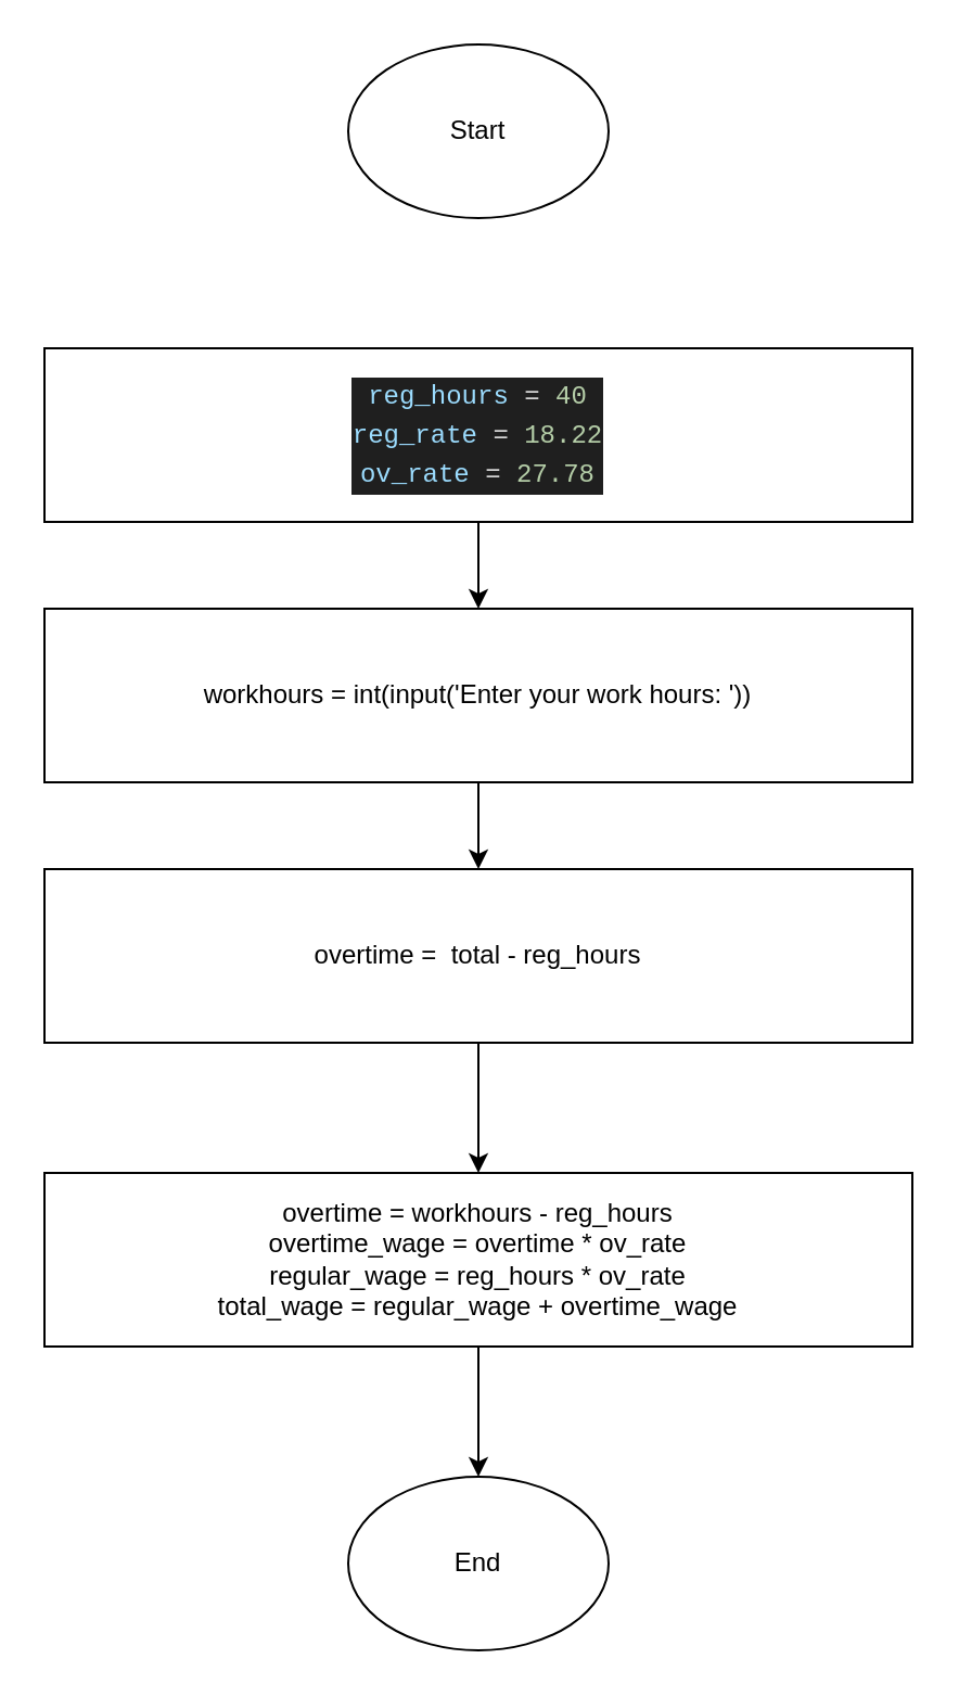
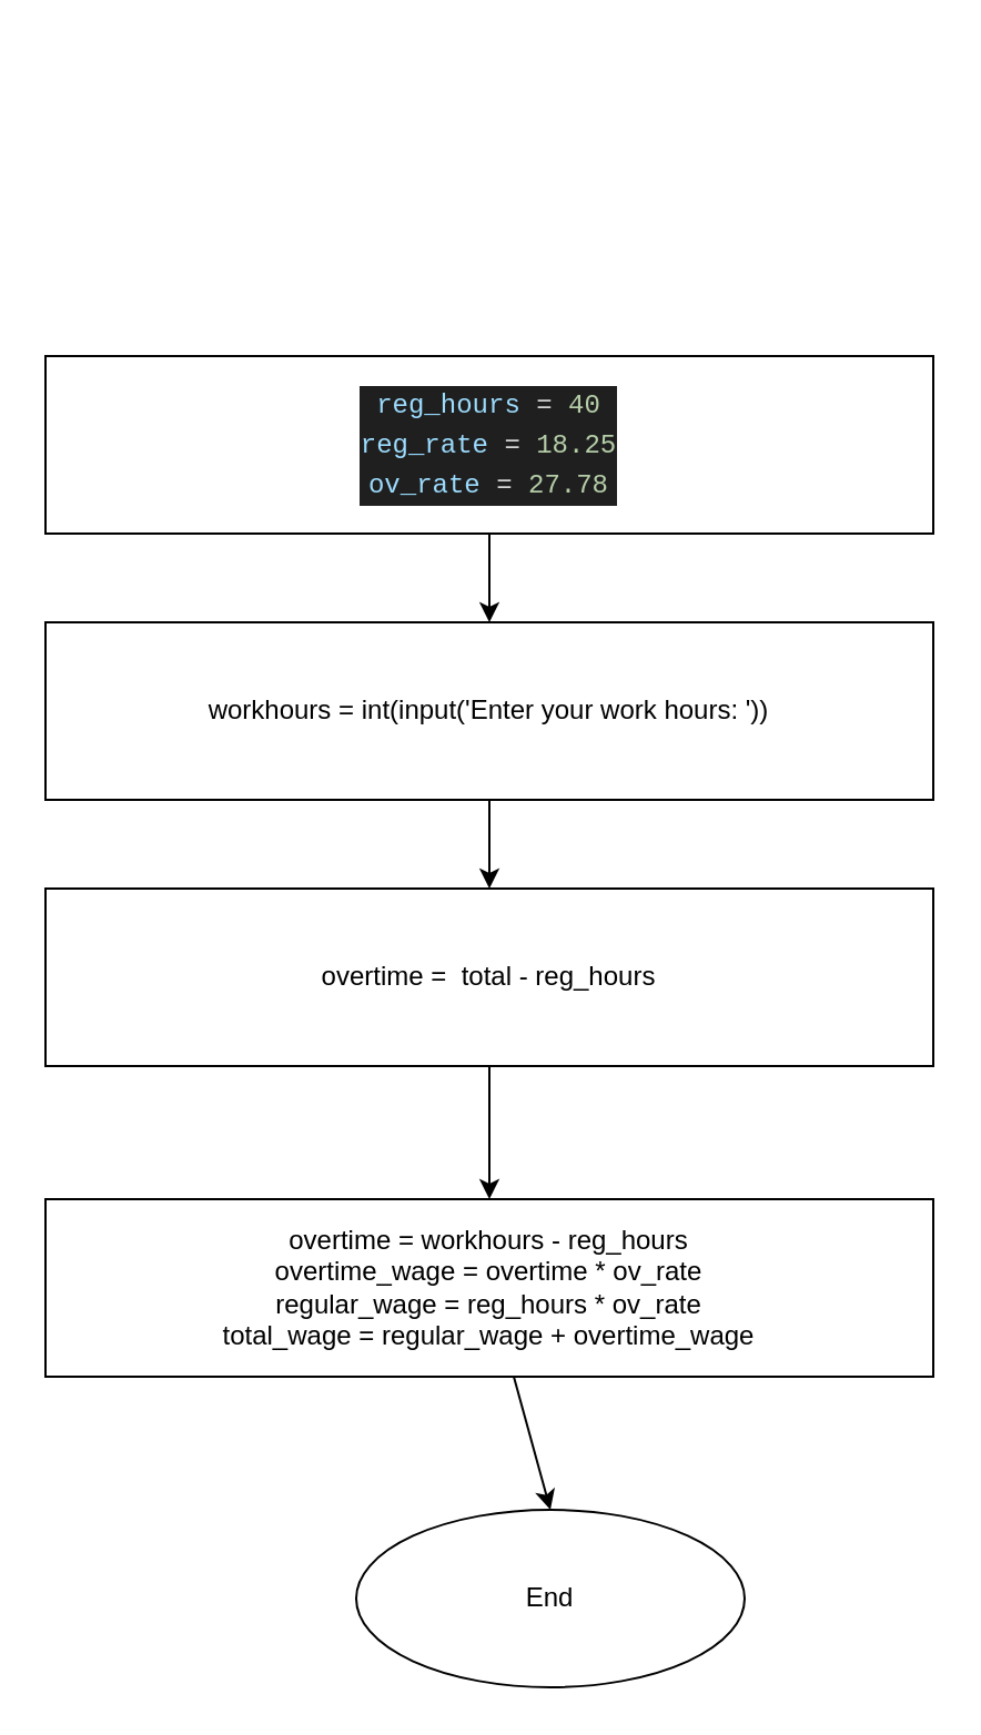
  <mxCell id="0" />
  <mxCell id="1" parent="0" />
  <mxCell id="2" style="edgeStyle=none;html=1;entryX=0.5;entryY=0;entryDx=0;entryDy=0;" edge="1" parent="1" source="3" target="5"><mxGeometry relative="1" as="geometry" /></mxCell>
  <mxCell id="3" value="workhours = int(input('Enter your work hours: '))" style="rounded=0;whiteSpace=wrap;html=1;" vertex="1" parent="1"><mxGeometry x="20" y="280" width="400" height="80" as="geometry" /></mxCell>
  <mxCell id="4" style="edgeStyle=none;html=1;" edge="1" parent="1" source="5" target="9"><mxGeometry relative="1" as="geometry" /></mxCell>
  <mxCell id="5" value="overtime =&amp;nbsp; total - reg_hours" style="rounded=0;whiteSpace=wrap;html=1;" vertex="1" parent="1"><mxGeometry x="20" y="400" width="400" height="80" as="geometry" /></mxCell>
  <mxCell id="6" style="edgeStyle=none;html=1;" edge="1" parent="1" source="7" target="3"><mxGeometry relative="1" as="geometry" /></mxCell>
- <mxCell id="7" value="&lt;div style=&quot;color: rgb(204, 204, 204); background-color: rgb(31, 31, 31); font-family: Menlo, Monaco, &amp;quot;Courier New&amp;quot;, monospace; line-height: 18px;&quot;&gt;&lt;div&gt;&lt;span style=&quot;color: #9cdcfe;&quot;&gt;reg_hours&lt;/span&gt; &lt;span style=&quot;color: #d4d4d4;&quot;&gt;=&lt;/span&gt; &lt;span style=&quot;color: #b5cea8;&quot;&gt;40&lt;/span&gt;&lt;/div&gt;&lt;div&gt;    &lt;span style=&quot;color: #9cdcfe;&quot;&gt;reg_rate&lt;/span&gt; &lt;span style=&quot;color: #d4d4d4;&quot;&gt;=&lt;/span&gt; &lt;span style=&quot;color: #b5cea8;&quot;&gt;18.22&lt;/span&gt;&lt;/div&gt;&lt;div&gt;    &lt;span style=&quot;color: #9cdcfe;&quot;&gt;ov_rate&lt;/span&gt; &lt;span style=&quot;color: #d4d4d4;&quot;&gt;=&lt;/span&gt; &lt;span style=&quot;color: #b5cea8;&quot;&gt;27.78&lt;/span&gt;&lt;/div&gt;&lt;/div&gt;" style="rounded=0;whiteSpace=wrap;html=1;" vertex="1" parent="1"><mxGeometry x="20" y="160" width="400" height="80" as="geometry" /></mxCell>
+ <mxCell id="7" value="&lt;div style=&quot;color: rgb(204, 204, 204); background-color: rgb(31, 31, 31); font-family: Menlo, Monaco, &amp;quot;Courier New&amp;quot;, monospace; line-height: 18px;&quot;&gt;&lt;div&gt;&lt;span style=&quot;color: #9cdcfe;&quot;&gt;reg_hours&lt;/span&gt; &lt;span style=&quot;color: #d4d4d4;&quot;&gt;=&lt;/span&gt; &lt;span style=&quot;color: #b5cea8;&quot;&gt;40&lt;/span&gt;&lt;/div&gt;&lt;div&gt;    &lt;span style=&quot;color: #9cdcfe;&quot;&gt;reg_rate&lt;/span&gt; &lt;span style=&quot;color: #d4d4d4;&quot;&gt;=&lt;/span&gt; &lt;span style=&quot;color: #b5cea8;&quot;&gt;18.25&lt;/span&gt;&lt;/div&gt;&lt;div&gt;    &lt;span style=&quot;color: #9cdcfe;&quot;&gt;ov_rate&lt;/span&gt; &lt;span style=&quot;color: #d4d4d4;&quot;&gt;=&lt;/span&gt; &lt;span style=&quot;color: #b5cea8;&quot;&gt;27.78&lt;/span&gt;&lt;/div&gt;&lt;/div&gt;" style="rounded=0;whiteSpace=wrap;html=1;" vertex="1" parent="1"><mxGeometry x="20" y="160" width="400" height="80" as="geometry" /></mxCell>
  <mxCell id="8" style="edgeStyle=none;html=1;entryX=0.5;entryY=0;entryDx=0;entryDy=0;" edge="1" parent="1" source="9" target="11"><mxGeometry relative="1" as="geometry" /></mxCell>
  <mxCell id="9" value="overtime = workhours - reg_hours&lt;br&gt;overtime_wage = overtime * ov_rate&lt;br&gt;regular_wage = reg_hours * ov_rate&lt;br&gt;total_wage = regular_wage + overtime_wage" style="rounded=0;whiteSpace=wrap;html=1;" vertex="1" parent="1"><mxGeometry x="20" y="540" width="400" height="80" as="geometry" /></mxCell>
- <mxCell id="10" value="Start" style="ellipse;whiteSpace=wrap;html=1;" vertex="1" parent="1"><mxGeometry x="160" y="20" width="120" height="80" as="geometry" /></mxCell>
- <mxCell id="11" value="End" style="ellipse;whiteSpace=wrap;html=1;" vertex="1" parent="1"><mxGeometry x="160" y="680" width="120" height="80" as="geometry" /></mxCell>
+ <mxCell id="11" value="End" style="ellipse;whiteSpace=wrap;html=1;" vertex="1" parent="1"><mxGeometry x="160" y="680" width="175" height="80" as="geometry" /></mxCell>
